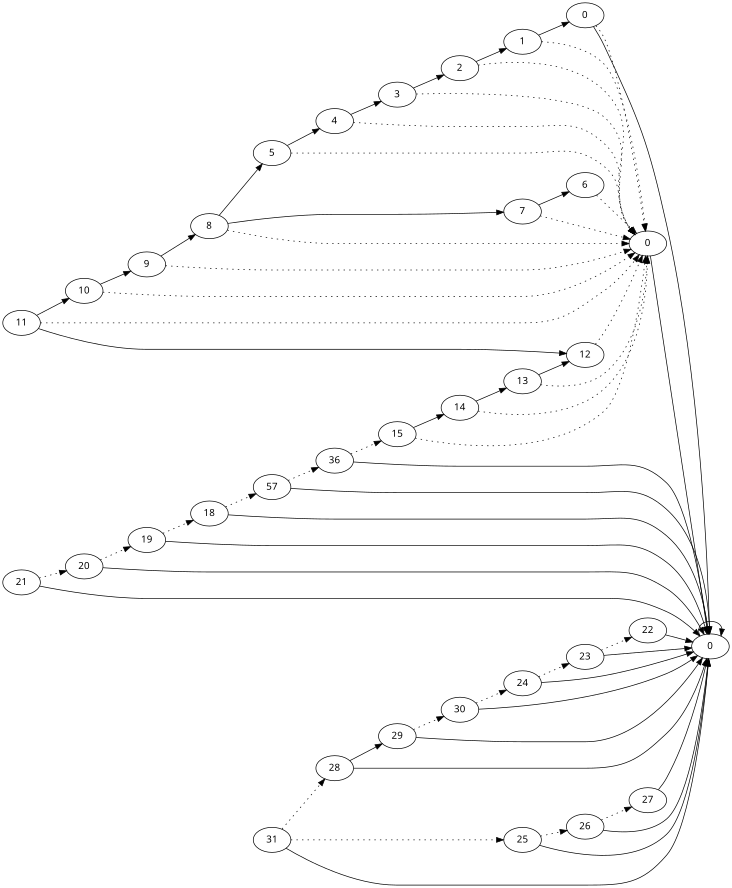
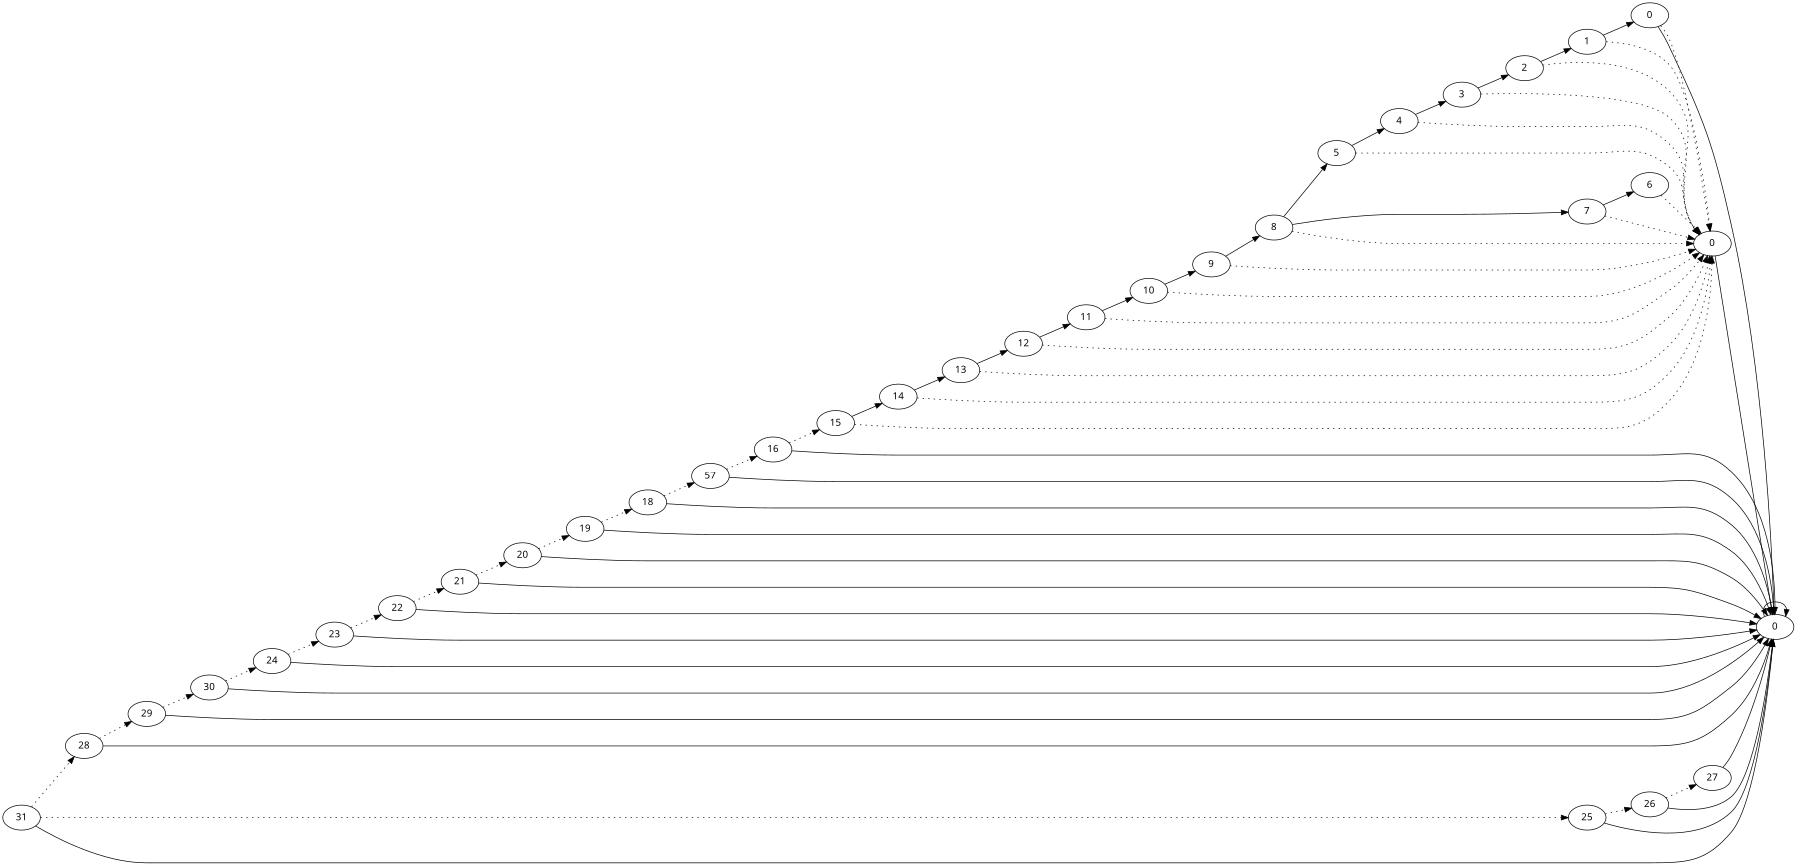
  strict digraph {
    fontname="Noto Sans"
    rankdir=LR
    node [fontname="Noto Sans"]
    edge [fontname="Noto Sans" style=filled]
    n1 [label=0]
    n2 [label=0]
    n3 [label=0]
    n4 [label=1]
    n5 [label=2]
    n6 [label=3]
    n7 [label=4]
    n8 [label=5]
    n9 [label=6]
    n10 [label=7]
    n11 [label=8]
    n12 [label=9]
    n13 [label=10]
    n14 [label=11]
    n15 [label=12]
    n16 [label=13]
    n17 [label=14]
    n18 [label=15]
-   n19 [label=36]
+   n19 [label=16]
    n20 [label=57]
    n21 [label=18]
    n22 [label=19]
    n23 [label=20]
    n24 [label=21]
    n25 [label=22]
    n26 [label=23]
    n27 [label=24]
    n28 [label=30]
    n29 [label=29]
    n30 [label=28]
    n31 [label=27]
    n32 [label=26]
    n33 [label=25]
    n34 [label=31]
    n1 -> n1
    n2 -> n1
    n3 -> n1
    n3 -> n2 [style=dotted]
    n4 -> n2 [style=dotted]
    n4 -> n3
    n5 -> n2 [style=dotted]
    n5 -> n4
    n6 -> n2 [style=dotted]
    n6 -> n5
    n7 -> n2 [style=dotted]
    n7 -> n6
    n8 -> n2 [style=dotted]
    n8 -> n7
    n9 -> n2 [style=dotted]
    n10 -> n2 [style=dotted]
    n10 -> n9
    n11 -> n2 [style=dotted]
    n11 -> n8
    n11 -> n10
    n12 -> n2 [style=dotted]
    n12 -> n11
    n13 -> n2 [style=dotted]
    n13 -> n12
    n14 -> n2 [style=dotted]
    n14 -> n13
    n15 -> n2 [style=dotted]
-   n14 -> n15
+   n15 -> n14
    n16 -> n2 [style=dotted]
    n16 -> n15
    n17 -> n2 [style=dotted]
    n17 -> n16
    n18 -> n2 [style=dotted]
    n18 -> n17
    n19 -> n1
    n19 -> n18 [style=dotted]
    n20 -> n1
    n20 -> n19 [style=dotted]
    n21 -> n1
    n21 -> n20 [style=dotted]
    n22 -> n1
    n22 -> n21 [style=dotted]
    n23 -> n1
    n23 -> n22 [style=dotted]
    n24 -> n1
    n24 -> n23 [style=dotted]
    n25 -> n1
+   n25 -> n24 [style=dotted]
    n26 -> n1
    n26 -> n25 [style=dotted]
    n27 -> n1
    n27 -> n26 [style=dotted]
    n28 -> n1
    n28 -> n27 [style=dotted]
    n29 -> n1
    n29 -> n28 [style=dotted]
    n30 -> n1
-   n30 -> n29
+   n30 -> n29 [style=dotted]
    n31 -> n1
    n32 -> n1
    n32 -> n31 [style=dotted]
    n33 -> n1
    n33 -> n32 [style=dotted]
    n34 -> n1
    n34 -> n30 [style=dotted]
    n34 -> n33 [style=dotted]
  }
